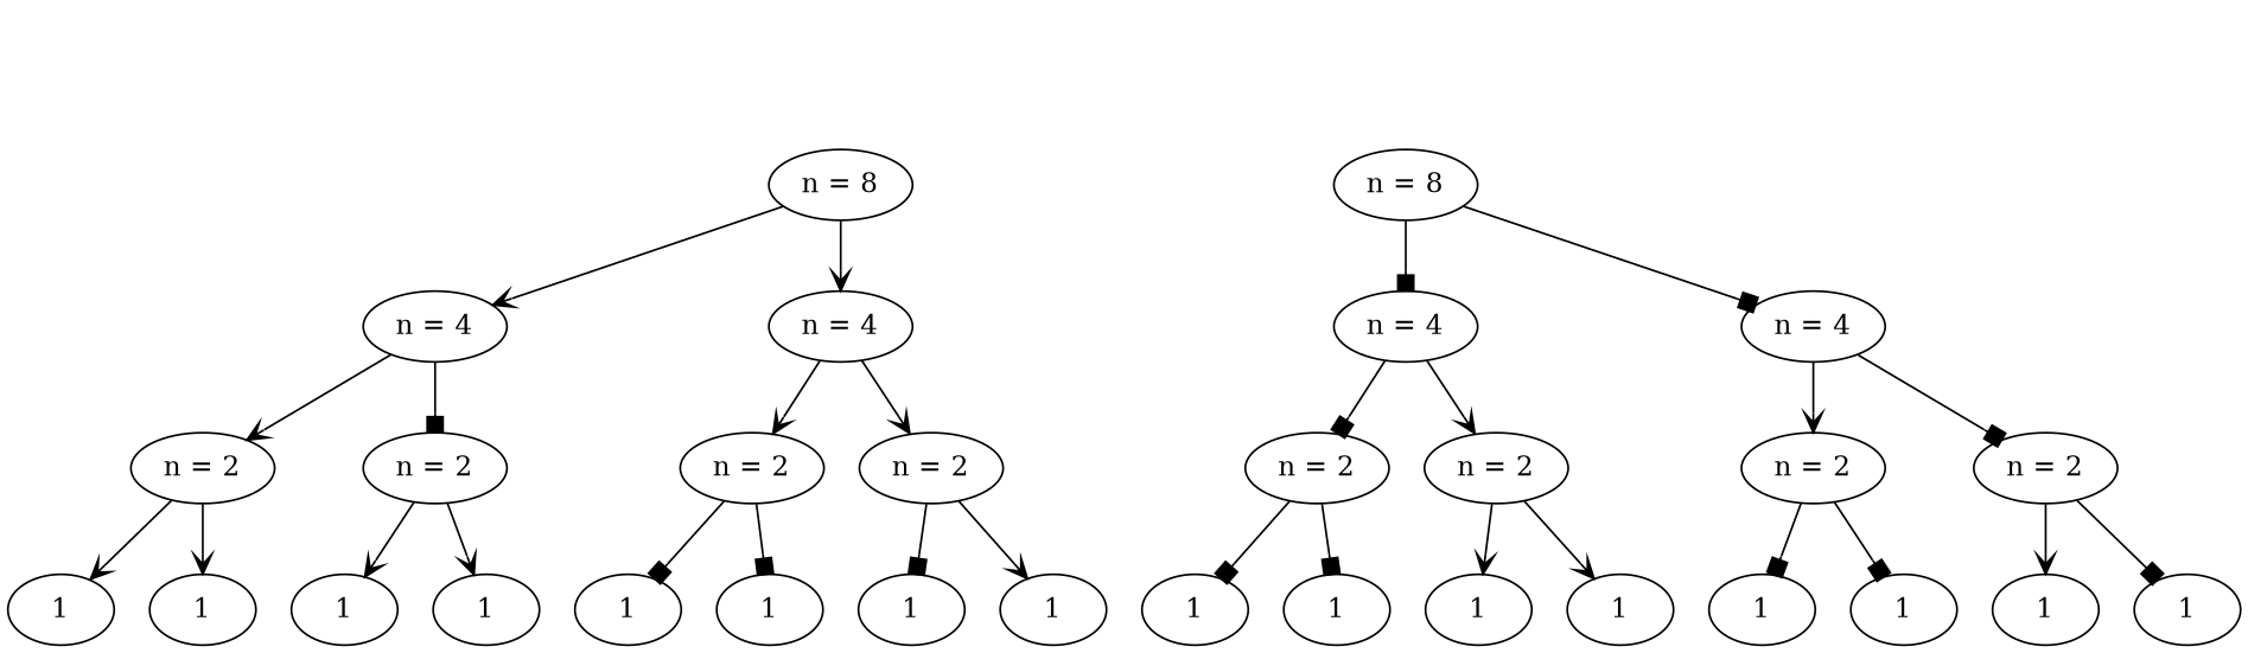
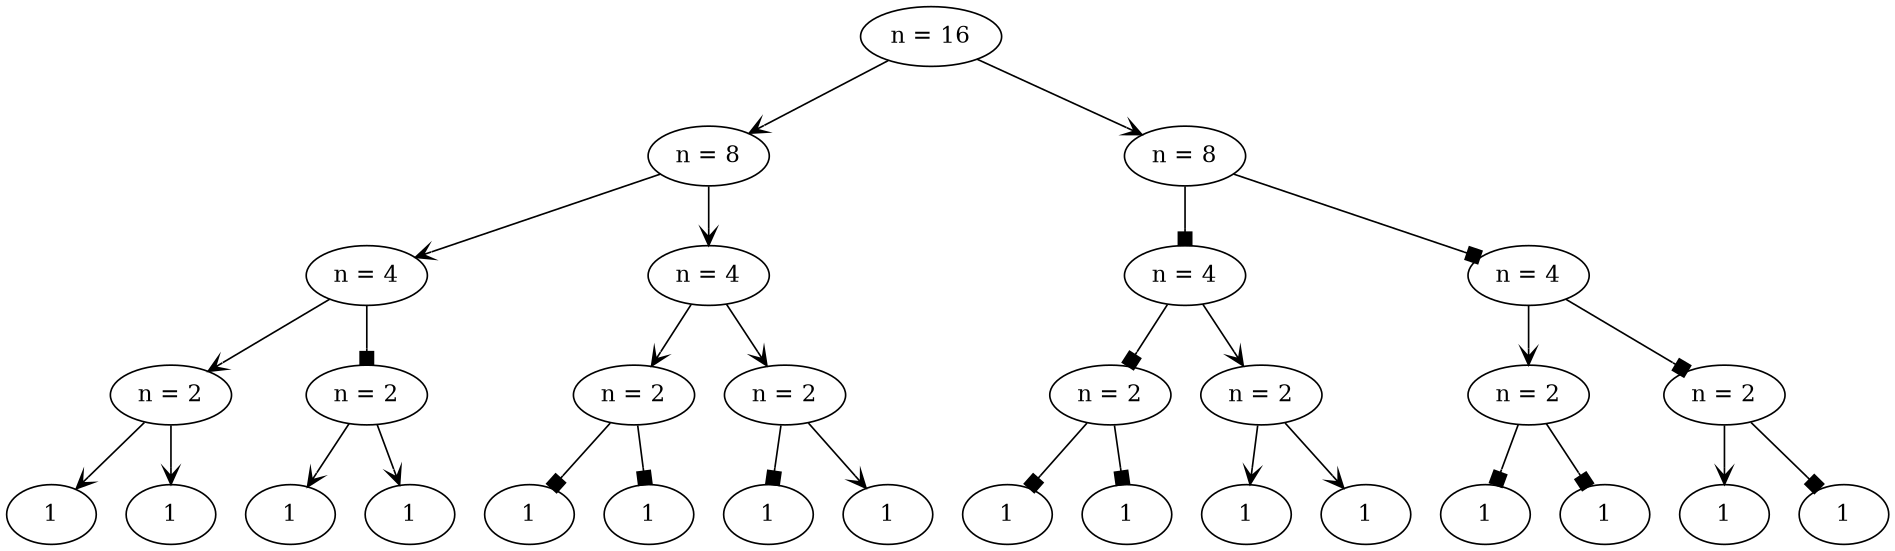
  digraph {
    edge [arrowhead=vee]
+   n1 [label="n = 16"]
    n2 [label="n = 8"]
    n3 [label="n = 8"]
    n4 [label="n = 4"]
    n5 [label="n = 4"]
    n6 [label="n = 2"]
    n7 [label="n = 2"]
    n8 [label=1]
    n9 [label=1]
    n10 [label=1]
    n11 [label=1]
    n12 [label="n = 2"]
    n13 [label="n = 2"]
    n14 [label=1]
    n15 [label=1]
    n16 [label=1]
    n17 [label=1]
    n18 [label="n = 4"]
    n19 [label="n = 4"]
    n20 [label="n = 2"]
    n21 [label="n = 2"]
    n22 [label=1]
    n23 [label=1]
    n24 [label=1]
    n25 [label=1]
    n26 [label="n = 2"]
    n27 [label="n = 2"]
    n28 [label=1]
    n29 [label=1]
    n30 [label=1]
    n31 [label=1]
+   n1 -> n2
+   n1 -> n3
    n2 -> n4
    n2 -> n5
    n3 -> n18 [arrowhead=box]
    n3 -> n19 [arrowhead=box]
    n4 -> n6
    n4 -> n7 [arrowhead=box]
    n5 -> n12
    n5 -> n13
    n6 -> n8
    n6 -> n9
    n7 -> n10
    n7 -> n11
    n12 -> n14 [arrowhead=box]
    n12 -> n15 [arrowhead=box]
    n13 -> n16 [arrowhead=box]
    n13 -> n17
    n18 -> n20 [arrowhead=box]
    n18 -> n21
    n19 -> n26
    n19 -> n27 [arrowhead=box]
    n20 -> n22 [arrowhead=box]
    n20 -> n23 [arrowhead=box]
    n21 -> n24
    n21 -> n25
    n26 -> n28 [arrowhead=box]
    n26 -> n29 [arrowhead=box]
    n27 -> n30
    n27 -> n31 [arrowhead=box]
  }
